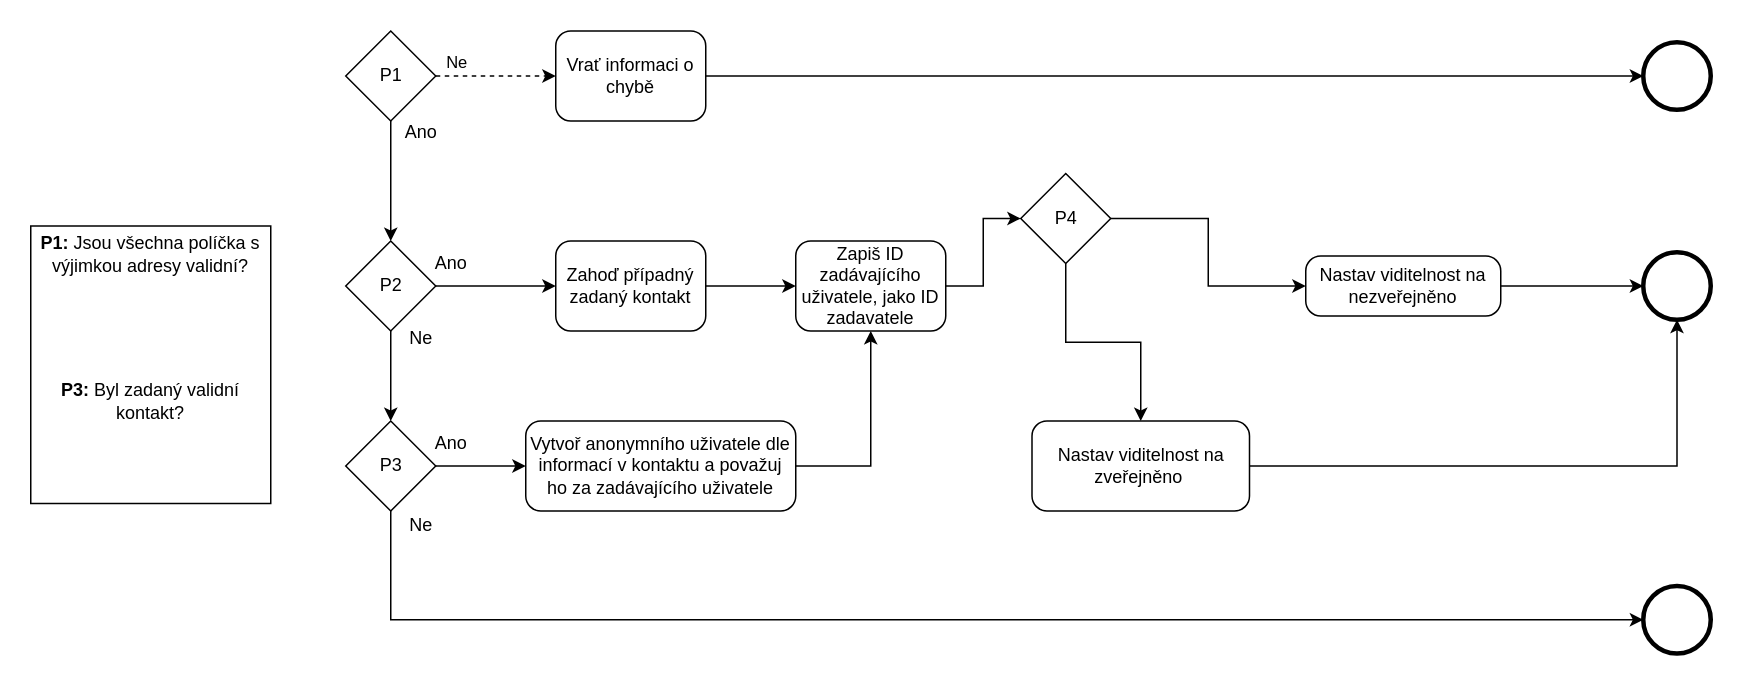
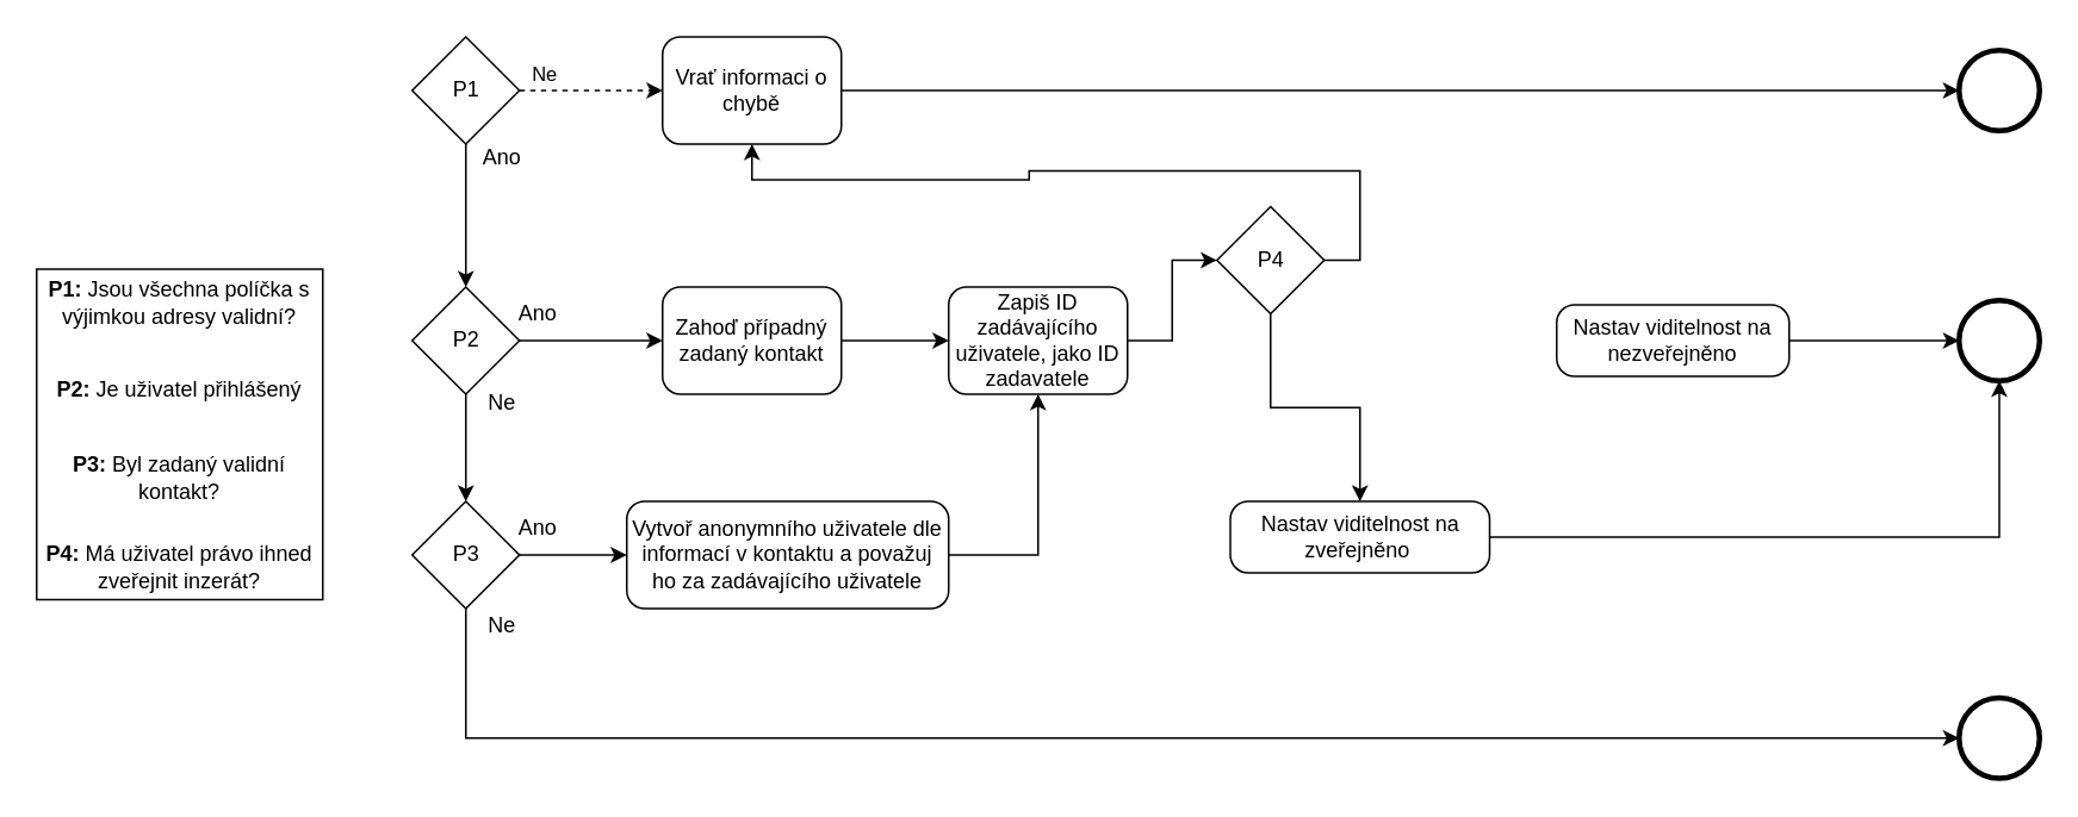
  <mxCell id="0" />
  <mxCell id="1" parent="0" />
  <mxCell id="2" style="edgeStyle=orthogonalEdgeStyle;rounded=0;orthogonalLoop=1;jettySize=auto;html=1;exitX=1;exitY=0.5;exitDx=0;exitDy=0;exitPerimeter=0;entryX=0;entryY=0.5;entryDx=0;entryDy=0;entryPerimeter=0;dashed=1;" parent="1" source="5" target="8" edge="1"><mxGeometry relative="1" as="geometry"><mxPoint x="360" y="50" as="targetPoint" /></mxGeometry></mxCell>
  <mxCell id="3" value="Ne" style="edgeLabel;html=1;align=center;verticalAlign=middle;resizable=0;points=[];" parent="2" vertex="1" connectable="0"><mxGeometry x="-0.7" y="-2" relative="1" as="geometry"><mxPoint x="1" y="-12" as="offset" /></mxGeometry></mxCell>
  <mxCell id="4" style="edgeStyle=orthogonalEdgeStyle;rounded=0;orthogonalLoop=1;jettySize=auto;html=1;exitX=0.5;exitY=1;exitDx=0;exitDy=0;exitPerimeter=0;entryX=0.5;entryY=0;entryDx=0;entryDy=0;entryPerimeter=0;" parent="1" source="5" edge="1"><mxGeometry relative="1" as="geometry"><mxPoint x="260" y="160" as="targetPoint" /></mxGeometry></mxCell>
  <mxCell id="5" value="P1" style="points=[[0.25,0.25,0],[0.5,0,0],[0.75,0.25,0],[1,0.5,0],[0.75,0.75,0],[0.5,1,0],[0.25,0.75,0],[0,0.5,0]];shape=mxgraph.bpmn.gateway2;html=1;verticalLabelPosition=middle;labelBackgroundColor=#ffffff;verticalAlign=middle;align=center;perimeter=rhombusPerimeter;outlineConnect=0;outline=none;symbol=none;labelPosition=center;" parent="1" vertex="1"><mxGeometry x="230" y="20" width="60" height="60" as="geometry" /></mxCell>
  <mxCell id="6" value="" style="points=[[0.145,0.145,0],[0.5,0,0],[0.855,0.145,0],[1,0.5,0],[0.855,0.855,0],[0.5,1,0],[0.145,0.855,0],[0,0.5,0]];shape=mxgraph.bpmn.event;html=1;verticalLabelPosition=bottom;labelBackgroundColor=#ffffff;verticalAlign=top;align=center;perimeter=ellipsePerimeter;outlineConnect=0;aspect=fixed;outline=end;symbol=terminate2;" parent="1" vertex="1"><mxGeometry x="1095" y="27.5" width="45" height="45" as="geometry" /></mxCell>
  <mxCell id="7" style="edgeStyle=orthogonalEdgeStyle;rounded=0;orthogonalLoop=1;jettySize=auto;html=1;exitX=1;exitY=0.5;exitDx=0;exitDy=0;exitPerimeter=0;entryX=0;entryY=0.5;entryDx=0;entryDy=0;entryPerimeter=0;" parent="1" source="8" target="6" edge="1"><mxGeometry relative="1" as="geometry" /></mxCell>
  <mxCell id="8" value="Vrať informaci o chybě" style="points=[[0.25,0,0],[0.5,0,0],[0.75,0,0],[1,0.25,0],[1,0.5,0],[1,0.75,0],[0.75,1,0],[0.5,1,0],[0.25,1,0],[0,0.75,0],[0,0.5,0],[0,0.25,0]];shape=mxgraph.bpmn.task;whiteSpace=wrap;rectStyle=rounded;size=10;html=1;taskMarker=abstract;" parent="1" vertex="1"><mxGeometry x="370" y="20" width="100" height="60" as="geometry" /></mxCell>
  <mxCell id="9" value="Ano" style="text;html=1;align=center;verticalAlign=middle;resizable=0;points=[];autosize=1;strokeColor=none;fillColor=none;" parent="1" vertex="1"><mxGeometry x="260" y="72.5" width="40" height="30" as="geometry" /></mxCell>
  <mxCell id="10" style="edgeStyle=orthogonalEdgeStyle;rounded=0;orthogonalLoop=1;jettySize=auto;html=1;exitX=1;exitY=0.5;exitDx=0;exitDy=0;exitPerimeter=0;entryX=0;entryY=0.5;entryDx=0;entryDy=0;entryPerimeter=0;" parent="1" source="12" target="18" edge="1"><mxGeometry relative="1" as="geometry"><mxPoint x="390" y="190" as="targetPoint" /></mxGeometry></mxCell>
  <mxCell id="11" style="edgeStyle=orthogonalEdgeStyle;rounded=0;orthogonalLoop=1;jettySize=auto;html=1;exitX=0.5;exitY=1;exitDx=0;exitDy=0;exitPerimeter=0;" parent="1" source="12" edge="1"><mxGeometry relative="1" as="geometry"><mxPoint x="260" y="280" as="targetPoint" /></mxGeometry></mxCell>
  <mxCell id="12" value="P2" style="points=[[0.25,0.25,0],[0.5,0,0],[0.75,0.25,0],[1,0.5,0],[0.75,0.75,0],[0.5,1,0],[0.25,0.75,0],[0,0.5,0]];shape=mxgraph.bpmn.gateway2;html=1;verticalLabelPosition=middle;labelBackgroundColor=#ffffff;verticalAlign=middle;align=center;perimeter=rhombusPerimeter;outlineConnect=0;outline=none;symbol=none;labelPosition=center;" parent="1" vertex="1"><mxGeometry x="230" y="160" width="60" height="60" as="geometry" /></mxCell>
  <mxCell id="13" value="Ano" style="text;html=1;align=center;verticalAlign=middle;resizable=0;points=[];autosize=1;strokeColor=none;fillColor=none;" parent="1" vertex="1"><mxGeometry x="280" y="160" width="40" height="30" as="geometry" /></mxCell>
  <mxCell id="14" value="Ne" style="text;html=1;align=center;verticalAlign=middle;resizable=0;points=[];autosize=1;strokeColor=none;fillColor=none;" parent="1" vertex="1"><mxGeometry x="260" y="210" width="40" height="30" as="geometry" /></mxCell>
  <mxCell id="15" style="edgeStyle=orthogonalEdgeStyle;rounded=0;orthogonalLoop=1;jettySize=auto;html=1;exitX=1;exitY=0.5;exitDx=0;exitDy=0;exitPerimeter=0;entryX=0;entryY=0.5;entryDx=0;entryDy=0;entryPerimeter=0;" parent="1" source="17" target="23" edge="1"><mxGeometry relative="1" as="geometry" /></mxCell>
  <mxCell id="16" style="edgeStyle=orthogonalEdgeStyle;rounded=0;orthogonalLoop=1;jettySize=auto;html=1;exitX=0.5;exitY=1;exitDx=0;exitDy=0;exitPerimeter=0;entryX=0;entryY=0.5;entryDx=0;entryDy=0;entryPerimeter=0;" parent="1" source="17" target="24" edge="1"><mxGeometry relative="1" as="geometry"><mxPoint x="810" y="510" as="targetPoint" /></mxGeometry></mxCell>
  <mxCell id="17" value="P3" style="points=[[0.25,0.25,0],[0.5,0,0],[0.75,0.25,0],[1,0.5,0],[0.75,0.75,0],[0.5,1,0],[0.25,0.75,0],[0,0.5,0]];shape=mxgraph.bpmn.gateway2;html=1;verticalLabelPosition=middle;labelBackgroundColor=#ffffff;verticalAlign=middle;align=center;perimeter=rhombusPerimeter;outlineConnect=0;outline=none;symbol=none;labelPosition=center;" parent="1" vertex="1"><mxGeometry x="230" y="280" width="60" height="60" as="geometry" /></mxCell>
  <mxCell id="18" value="Zahoď případný zadaný kontakt" style="points=[[0.25,0,0],[0.5,0,0],[0.75,0,0],[1,0.25,0],[1,0.5,0],[1,0.75,0],[0.75,1,0],[0.5,1,0],[0.25,1,0],[0,0.75,0],[0,0.5,0],[0,0.25,0]];shape=mxgraph.bpmn.task;whiteSpace=wrap;rectStyle=rounded;size=10;html=1;taskMarker=abstract;" parent="1" vertex="1"><mxGeometry x="370" y="160" width="100" height="60" as="geometry" /></mxCell>
  <mxCell id="19" style="edgeStyle=orthogonalEdgeStyle;rounded=0;orthogonalLoop=1;jettySize=auto;html=1;exitX=1;exitY=0.5;exitDx=0;exitDy=0;exitPerimeter=0;entryX=0;entryY=0.5;entryDx=0;entryDy=0;entryPerimeter=0;" parent="1" source="20" target="27" edge="1"><mxGeometry relative="1" as="geometry"><mxPoint x="740" y="200" as="targetPoint" /></mxGeometry></mxCell>
  <mxCell id="20" value="Zapiš ID zadávajícího uživatele, jako ID zadavatele" style="points=[[0.25,0,0],[0.5,0,0],[0.75,0,0],[1,0.25,0],[1,0.5,0],[1,0.75,0],[0.75,1,0],[0.5,1,0],[0.25,1,0],[0,0.75,0],[0,0.5,0],[0,0.25,0]];shape=mxgraph.bpmn.task;whiteSpace=wrap;rectStyle=rounded;size=10;html=1;taskMarker=abstract;" parent="1" vertex="1"><mxGeometry x="530" y="160" width="100" height="60" as="geometry" /></mxCell>
  <mxCell id="21" style="edgeStyle=orthogonalEdgeStyle;rounded=0;orthogonalLoop=1;jettySize=auto;html=1;exitX=1;exitY=0.5;exitDx=0;exitDy=0;exitPerimeter=0;entryX=0;entryY=0.5;entryDx=0;entryDy=0;entryPerimeter=0;" parent="1" source="18" target="20" edge="1"><mxGeometry relative="1" as="geometry"><mxPoint x="510" y="190" as="targetPoint" /><mxPoint x="450" y="290" as="sourcePoint" /></mxGeometry></mxCell>
  <mxCell id="22" style="edgeStyle=orthogonalEdgeStyle;rounded=0;orthogonalLoop=1;jettySize=auto;html=1;exitX=1;exitY=0.5;exitDx=0;exitDy=0;exitPerimeter=0;entryX=0.5;entryY=1;entryDx=0;entryDy=0;entryPerimeter=0;" parent="1" source="23" target="20" edge="1"><mxGeometry relative="1" as="geometry" /></mxCell>
  <mxCell id="23" value="Vytvoř anonymního uživatele dle informací v kontaktu a považuj ho za zadávajícího uživatele" style="points=[[0.25,0,0],[0.5,0,0],[0.75,0,0],[1,0.25,0],[1,0.5,0],[1,0.75,0],[0.75,1,0],[0.5,1,0],[0.25,1,0],[0,0.75,0],[0,0.5,0],[0,0.25,0]];shape=mxgraph.bpmn.task;whiteSpace=wrap;rectStyle=rounded;size=10;html=1;taskMarker=abstract;" parent="1" vertex="1"><mxGeometry x="350" y="280" width="180" height="60" as="geometry" /></mxCell>
  <mxCell id="24" value="" style="points=[[0.145,0.145,0],[0.5,0,0],[0.855,0.145,0],[1,0.5,0],[0.855,0.855,0],[0.5,1,0],[0.145,0.855,0],[0,0.5,0]];shape=mxgraph.bpmn.event;html=1;verticalLabelPosition=bottom;labelBackgroundColor=#ffffff;verticalAlign=top;align=center;perimeter=ellipsePerimeter;outlineConnect=0;aspect=fixed;outline=end;symbol=terminate2;" parent="1" vertex="1"><mxGeometry x="1095" y="390" width="45" height="45" as="geometry" /></mxCell>
  <mxCell id="25" style="edgeStyle=orthogonalEdgeStyle;rounded=0;orthogonalLoop=1;jettySize=auto;html=1;exitX=0.5;exitY=1;exitDx=0;exitDy=0;exitPerimeter=0;" parent="1" source="27" target="31" edge="1"><mxGeometry relative="1" as="geometry" /></mxCell>
- <mxCell id="26" style="edgeStyle=orthogonalEdgeStyle;rounded=0;orthogonalLoop=1;jettySize=auto;html=1;exitX=1;exitY=0.5;exitDx=0;exitDy=0;exitPerimeter=0;entryX=0;entryY=0.5;entryDx=0;entryDy=0;entryPerimeter=0;" parent="1" source="27" target="33" edge="1"><mxGeometry relative="1" as="geometry" /></mxCell>
+ <mxCell id="26" style="edgeStyle=orthogonalEdgeStyle;rounded=0;orthogonalLoop=1;jettySize=auto;html=1;exitX=1;exitY=0.5;exitDx=0;exitDy=0;exitPerimeter=0;" parent="1" source="27" target="8" edge="1"><mxGeometry relative="1" as="geometry" /></mxCell>
  <mxCell id="27" value="P4" style="points=[[0.25,0.25,0],[0.5,0,0],[0.75,0.25,0],[1,0.5,0],[0.75,0.75,0],[0.5,1,0],[0.25,0.75,0],[0,0.5,0]];shape=mxgraph.bpmn.gateway2;html=1;verticalLabelPosition=middle;labelBackgroundColor=#ffffff;verticalAlign=middle;align=center;perimeter=rhombusPerimeter;outlineConnect=0;outline=none;symbol=none;labelPosition=center;" parent="1" vertex="1"><mxGeometry x="680" y="115" width="60" height="60" as="geometry" /></mxCell>
  <mxCell id="28" value="Ne" style="text;html=1;align=center;verticalAlign=middle;resizable=0;points=[];autosize=1;strokeColor=none;fillColor=none;" parent="1" vertex="1"><mxGeometry x="260" y="335" width="40" height="30" as="geometry" /></mxCell>
  <mxCell id="29" value="" style="points=[[0.145,0.145,0],[0.5,0,0],[0.855,0.145,0],[1,0.5,0],[0.855,0.855,0],[0.5,1,0],[0.145,0.855,0],[0,0.5,0]];shape=mxgraph.bpmn.event;html=1;verticalLabelPosition=bottom;labelBackgroundColor=#ffffff;verticalAlign=top;align=center;perimeter=ellipsePerimeter;outlineConnect=0;aspect=fixed;outline=end;symbol=terminate2;" parent="1" vertex="1"><mxGeometry x="1095" y="167.5" width="45" height="45" as="geometry" /></mxCell>
  <mxCell id="30" style="edgeStyle=orthogonalEdgeStyle;rounded=0;orthogonalLoop=1;jettySize=auto;html=1;exitX=1;exitY=0.5;exitDx=0;exitDy=0;exitPerimeter=0;entryX=0.5;entryY=1;entryDx=0;entryDy=0;entryPerimeter=0;" parent="1" source="31" target="29" edge="1"><mxGeometry relative="1" as="geometry" /></mxCell>
- <mxCell id="31" value="Nastav viditelnost na zveřejněno&amp;nbsp;" style="points=[[0.25,0,0],[0.5,0,0],[0.75,0,0],[1,0.25,0],[1,0.5,0],[1,0.75,0],[0.75,1,0],[0.5,1,0],[0.25,1,0],[0,0.75,0],[0,0.5,0],[0,0.25,0]];shape=mxgraph.bpmn.task;whiteSpace=wrap;rectStyle=rounded;size=10;html=1;taskMarker=abstract;" parent="1" vertex="1"><mxGeometry x="687.5" y="280" width="145" height="60" as="geometry" /></mxCell>
+ <mxCell id="31" value="Nastav viditelnost na zveřejněno&amp;nbsp;" style="points=[[0.25,0,0],[0.5,0,0],[0.75,0,0],[1,0.25,0],[1,0.5,0],[1,0.75,0],[0.75,1,0],[0.5,1,0],[0.25,1,0],[0,0.75,0],[0,0.5,0],[0,0.25,0]];shape=mxgraph.bpmn.task;whiteSpace=wrap;rectStyle=rounded;size=10;html=1;taskMarker=abstract;" parent="1" vertex="1"><mxGeometry x="687.5" y="280" width="145" height="40" as="geometry" /></mxCell>
  <mxCell id="32" style="edgeStyle=orthogonalEdgeStyle;rounded=0;orthogonalLoop=1;jettySize=auto;html=1;exitX=1;exitY=0.5;exitDx=0;exitDy=0;exitPerimeter=0;entryX=0;entryY=0.5;entryDx=0;entryDy=0;entryPerimeter=0;" parent="1" source="33" target="29" edge="1"><mxGeometry relative="1" as="geometry" /></mxCell>
  <mxCell id="33" value="Nastav viditelnost na nezveřejněno" style="points=[[0.25,0,0],[0.5,0,0],[0.75,0,0],[1,0.25,0],[1,0.5,0],[1,0.75,0],[0.75,1,0],[0.5,1,0],[0.25,1,0],[0,0.75,0],[0,0.5,0],[0,0.25,0]];shape=mxgraph.bpmn.task;whiteSpace=wrap;rectStyle=rounded;size=10;html=1;taskMarker=abstract;" parent="1" vertex="1"><mxGeometry x="870" y="170" width="130" height="40" as="geometry" /></mxCell>
  <mxCell id="34" value="" style="group;strokeColor=default;perimeterSpacing=1;spacingTop=4;spacingBottom=4;" parent="1" vertex="1" connectable="0"><mxGeometry x="20" y="150" width="160" height="185" as="geometry" /></mxCell>
  <mxCell id="35" value="&lt;b&gt;P1:&lt;/b&gt; Jsou všechna políčka s výjimkou adresy validní?" style="text;html=1;strokeColor=none;fillColor=none;align=center;verticalAlign=middle;whiteSpace=wrap;rounded=0;perimeterSpacing=1;spacingTop=4;spacingBottom=4;" parent="34" vertex="1"><mxGeometry width="160" height="37" as="geometry" /></mxCell>
+ <mxCell id="36" value="&lt;b&gt;P2:&lt;/b&gt; Je uživatel přihlášený" style="text;html=1;strokeColor=none;fillColor=none;align=center;verticalAlign=middle;whiteSpace=wrap;rounded=0;perimeterSpacing=1;spacingTop=4;spacingBottom=4;" parent="34" vertex="1"><mxGeometry y="49.333" width="160" height="37" as="geometry" /></mxCell>
  <mxCell id="37" value="&lt;b&gt;P3:&lt;/b&gt;&amp;nbsp;Byl zadaný validní kontakt?" style="text;html=1;strokeColor=none;fillColor=none;align=center;verticalAlign=middle;whiteSpace=wrap;rounded=0;perimeterSpacing=1;spacingTop=4;spacingBottom=4;" parent="34" vertex="1"><mxGeometry y="98.667" width="160" height="37" as="geometry" /></mxCell>
+ <mxCell id="38" value="&lt;b&gt;P4:&lt;/b&gt;&amp;nbsp;Má uživatel právo ihned zveřejnit inzerát?" style="text;html=1;strokeColor=none;fillColor=none;align=center;verticalAlign=middle;whiteSpace=wrap;rounded=0;perimeterSpacing=1;spacingTop=4;spacingBottom=4;" parent="34" vertex="1"><mxGeometry y="148" width="160" height="37" as="geometry" /></mxCell>
  <mxCell id="39" value="Ano" style="text;html=1;align=center;verticalAlign=middle;resizable=0;points=[];autosize=1;strokeColor=none;fillColor=none;" parent="1" vertex="1"><mxGeometry x="280" y="280" width="40" height="30" as="geometry" /></mxCell>
